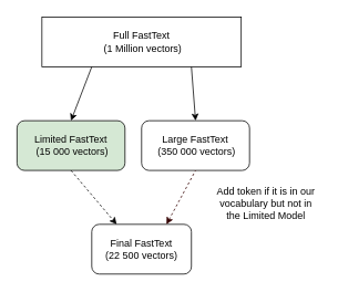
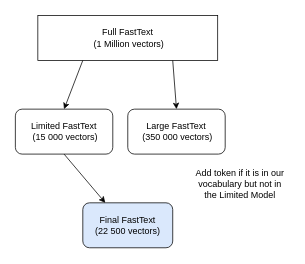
  <mxCell id="0" />
  <mxCell id="1" parent="0" />
  <mxCell id="2" value="Full FastText&lt;br&gt;&amp;nbsp;(1 Million vectors)" style="rounded=0;whiteSpace=wrap;html=1;" vertex="1" parent="1"><mxGeometry x="50" y="20" width="240" height="60" as="geometry" /></mxCell>
- <mxCell id="3" value="Limited FastText&lt;br&gt;&amp;nbsp;(15 000 vectors)" style="rounded=1;whiteSpace=wrap;html=1;fillColor=#d5e8d4;" vertex="1" parent="1"><mxGeometry x="20" y="145" width="130" height="60" as="geometry" /></mxCell>
+ <mxCell id="3" value="Limited FastText&lt;br&gt;&amp;nbsp;(15 000 vectors)" style="rounded=1;whiteSpace=wrap;html=1;" vertex="1" parent="1"><mxGeometry x="20" y="145" width="130" height="60" as="geometry" /></mxCell>
  <mxCell id="4" value="Large FastText&lt;br&gt;&amp;nbsp;(350 000 vectors)" style="rounded=1;whiteSpace=wrap;html=1;" vertex="1" parent="1"><mxGeometry x="170" y="145" width="130" height="60" as="geometry" /></mxCell>
- <mxCell id="5" value="Final FastText&lt;br&gt;(22 500 vectors)" style="rounded=1;whiteSpace=wrap;html=1;" vertex="1" parent="1"><mxGeometry x="110" y="270" width="120" height="60" as="geometry" /></mxCell>
+ <mxCell id="5" value="Final FastText&lt;br&gt;(22 500 vectors)" style="rounded=1;whiteSpace=wrap;html=1;fillColor=#dae8fc;" vertex="1" parent="1"><mxGeometry x="110" y="270" width="120" height="60" as="geometry" /></mxCell>
  <mxCell id="6" value="" style="endArrow=classic;html=1;entryX=0.5;entryY=0;entryDx=0;entryDy=0;exitX=0.25;exitY=1;exitDx=0;exitDy=0;" edge="1" parent="1" source="2" target="3"><mxGeometry width="50" height="50" relative="1" as="geometry"><mxPoint x="40" y="105" as="sourcePoint" /><mxPoint x="90" y="95" as="targetPoint" /></mxGeometry></mxCell>
  <mxCell id="7" value="" style="endArrow=classic;html=1;entryX=0.5;entryY=0;entryDx=0;entryDy=0;exitX=0.75;exitY=1;exitDx=0;exitDy=0;" edge="1" parent="1" source="2" target="4"><mxGeometry width="50" height="50" relative="1" as="geometry"><mxPoint x="210" y="95" as="sourcePoint" /><mxPoint x="140" y="145" as="targetPoint" /></mxGeometry></mxCell>
- <mxCell id="8" value="" style="endArrow=classic;html=1;entryX=0.25;entryY=0;entryDx=0;entryDy=0;exitX=0.5;exitY=1;exitDx=0;exitDy=0;dashed=1;" edge="1" parent="1" source="3" target="5"><mxGeometry width="50" height="50" relative="1" as="geometry"><mxPoint x="40" y="205" as="sourcePoint" /><mxPoint x="90" y="155" as="targetPoint" /></mxGeometry></mxCell>
- <mxCell id="9" value="" style="endArrow=none;dashed=1;html=1;exitX=0.75;exitY=0;exitDx=0;exitDy=0;sourcePerimeterSpacing=0;strokeColor=#330000;startArrow=classic;startFill=1;entryX=0.5;entryY=1;entryDx=0;entryDy=0;" edge="1" parent="1" source="5" target="4"><mxGeometry width="50" height="50" relative="1" as="geometry"><mxPoint x="240" y="255" as="sourcePoint" /><mxPoint x="290" y="205" as="targetPoint" /></mxGeometry></mxCell>
+ <mxCell id="8" value="" style="endArrow=classic;html=1;entryX=0.25;entryY=0;entryDx=0;entryDy=0;exitX=0.5;exitY=1;exitDx=0;exitDy=0;" edge="1" parent="1" source="3" target="5"><mxGeometry width="50" height="50" relative="1" as="geometry"><mxPoint x="40" y="205" as="sourcePoint" /><mxPoint x="90" y="155" as="targetPoint" /></mxGeometry></mxCell>
  <mxCell id="10" value="Add token if it is in our vocabulary but not in the Limited Model" style="text;html=1;strokeColor=none;fillColor=none;align=center;verticalAlign=middle;whiteSpace=wrap;rounded=0;" vertex="1" parent="1"><mxGeometry x="255" y="220" width="130" height="50" as="geometry" /></mxCell>
